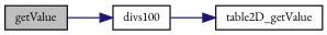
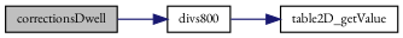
  digraph {
    fontname="EB Garamond"
    rankdir=LR
    node [color=black fillcolor=white fontname="EB Garamond" fontsize=10 shape=record style=filled]
    edge [color=midnightblue fontname="EB Garamond" fontsize=10 labelfontname=Helvetica labelfontsize=10 style=solid]
-   n1 [fillcolor=grey75 fontcolor=black height=0.2 label=getValue width=0.4]
-   n2 [height=0.2 label=divs100 width=0.4]
+   n1 [fillcolor=grey75 fontcolor=black height=0.2 label=correctionsDwell width=0.4]
+   n2 [height=0.2 label=divs800 width=0.4]
    n3 [height=0.2 label=table2D_getValue width=0.4]
    n1 -> n2
    n2 -> n3
  }
